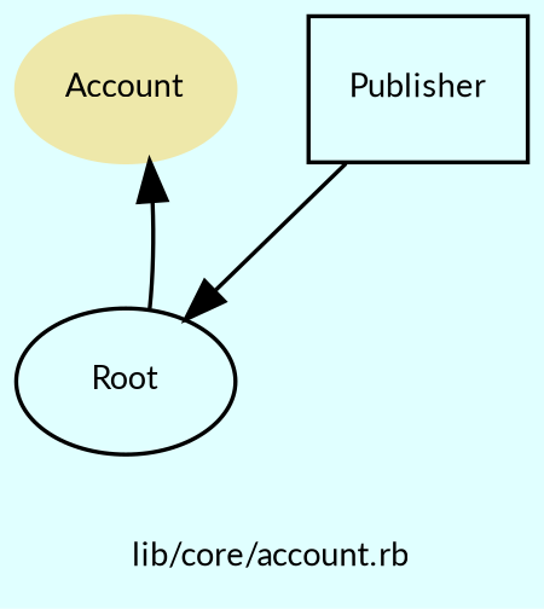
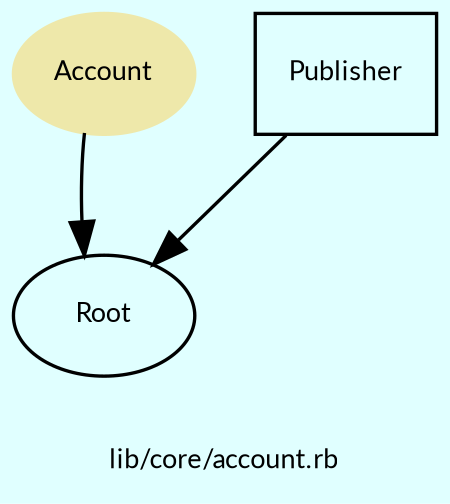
  digraph {
    bgcolor=lightcyan1
    compound=true
    fontname=Lato
    fontsize=8
    label="lib/core/account.rb"
    node [color=black fontname=Lato fontsize=8]
    edge [fontname=Lato]
    n1 [color=palegoldenrod fontcolor=black label=Account shape=ellipse style=filled]
    n2 [label=Publisher shape=box]
    n3 [label=Root]
    n2 -> n3
-   n3 -> n1
+   n1 -> n3
  }
